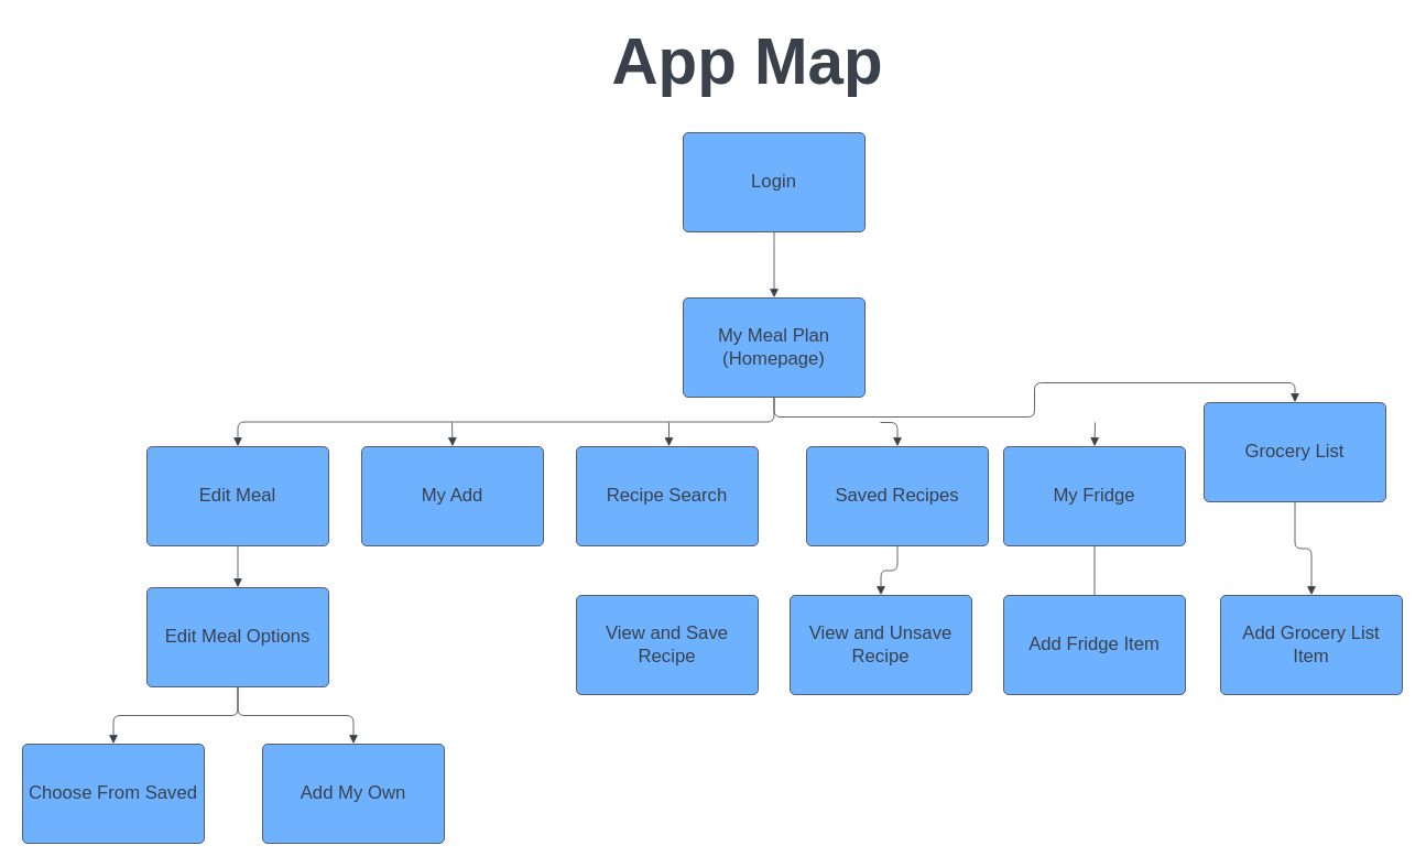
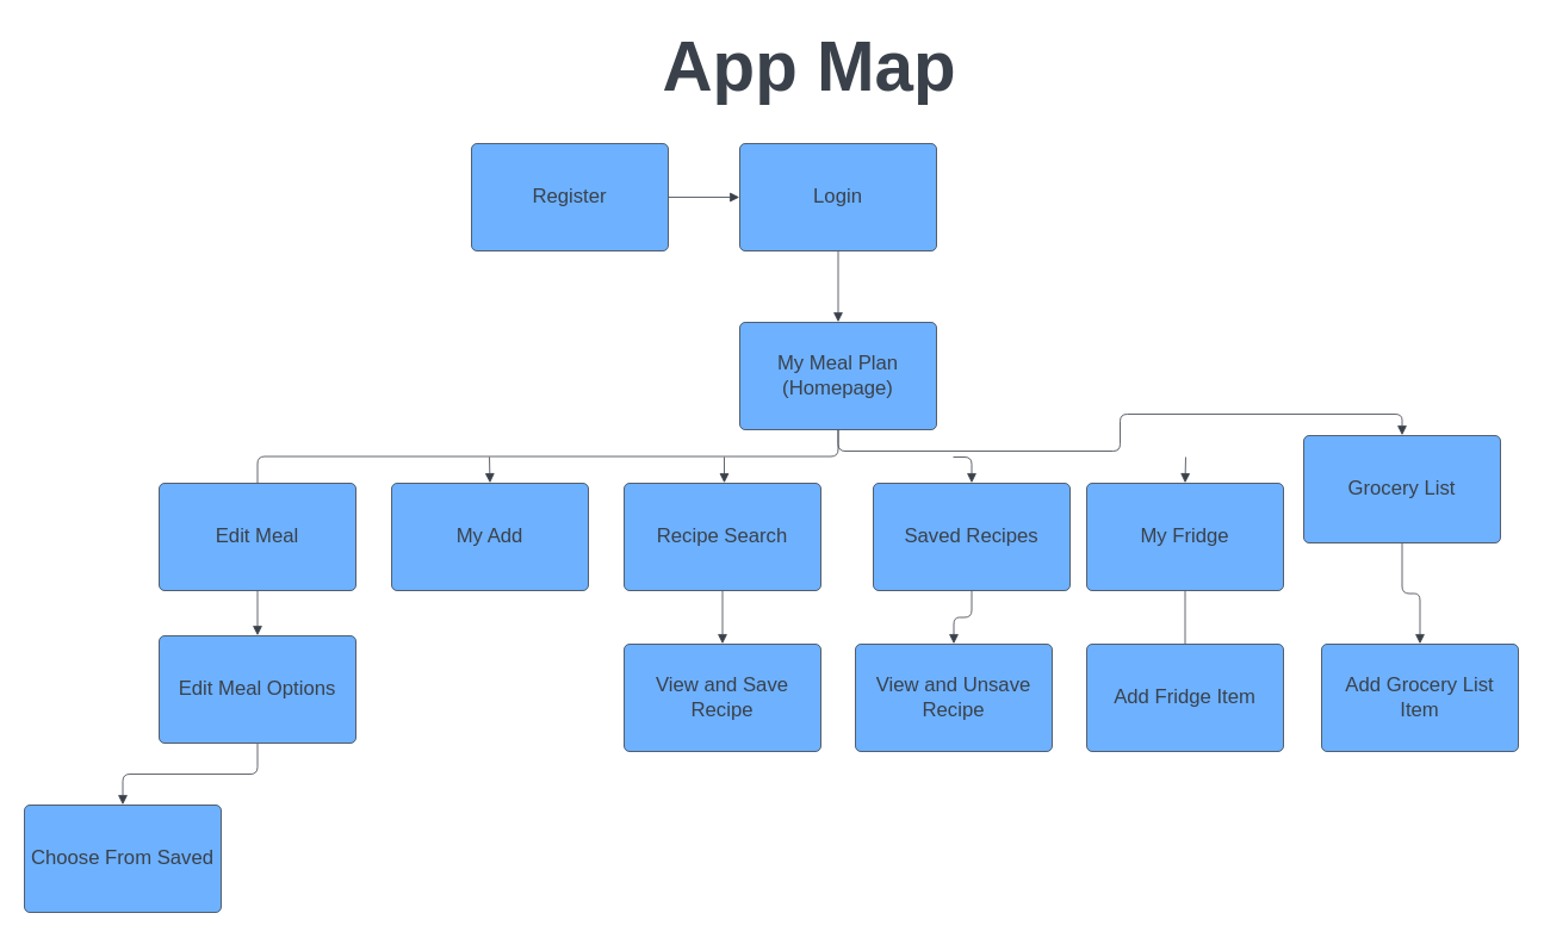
  <mxCell id="0" />
  <mxCell id="1" parent="0" />
  <mxCell id="2" value="App Map" style="html=1;overflow=block;blockSpacing=1;whiteSpace=wrap;fontSize=58.3;fontColor=#3a414a;fontStyle=1;spacing=0;fillColor=#ffffff;strokeWidth=1.5;strokeColor=none;lucidId=AG.yvD~UPX.G;" vertex="1" parent="1"><mxGeometry x="550" y="20" width="257" height="45" as="geometry" /></mxCell>
+ <mxCell id="3" value="Register" style="html=1;overflow=block;blockSpacing=1;whiteSpace=wrap;fontSize=16.7;fontColor=#3a414a;spacing=3.8;strokeColor=#3a414a;strokeOpacity=100;fillOpacity=100;rounded=1;absoluteArcSize=1;arcSize=9;fillColor=#6db1ff;strokeWidth=0.8;lucidId=vz.y1DvTpkcS;" vertex="1" parent="1"><mxGeometry x="395" y="120" width="165" height="90" as="geometry" /></mxCell>
  <mxCell id="4" value="My Meal Plan (Homepage)" style="html=1;overflow=block;blockSpacing=1;whiteSpace=wrap;fontSize=16.7;fontColor=#3a414a;spacing=3.8;strokeColor=#3a414a;strokeOpacity=100;fillOpacity=100;rounded=1;absoluteArcSize=1;arcSize=9;fillColor=#6db1ff;strokeWidth=0.8;lucidId=uD.ydg5oISM8;" vertex="1" parent="1"><mxGeometry x="620" y="270" width="165" height="90" as="geometry" /></mxCell>
  <mxCell id="5" value="Edit Meal" style="html=1;overflow=block;blockSpacing=1;whiteSpace=wrap;fontSize=16.7;fontColor=#3a414a;spacing=3.8;strokeColor=#3a414a;strokeOpacity=100;fillOpacity=100;rounded=1;absoluteArcSize=1;arcSize=9;fillColor=#6db1ff;strokeWidth=0.8;lucidId=hF.ybsbpy~SO;" vertex="1" parent="1"><mxGeometry x="133" y="405" width="165" height="90" as="geometry" /></mxCell>
- <mxCell id="6" value="" style="html=1;jettySize=18;whiteSpace=wrap;fontSize=13;strokeColor=#3a414a;strokeOpacity=100;strokeWidth=0.8;rounded=1;arcSize=12;edgeStyle=orthogonalEdgeStyle;startArrow=none;endArrow=block;endFill=1;exitX=0.5;exitY=1.004;exitPerimeter=0;entryX=0.5;entryY=-0.004;entryPerimeter=0;lucidId=oF.yP5Bwtzsj;" edge="1" parent="1" source="4" target="5"><mxGeometry width="100" height="100" relative="1" as="geometry"><Array as="points" /></mxGeometry></mxCell>
+ <mxCell id="6" value="" style="html=1;jettySize=18;whiteSpace=wrap;fontSize=13;strokeColor=#3a414a;strokeOpacity=100;strokeWidth=0.8;rounded=1;arcSize=12;edgeStyle=orthogonalEdgeStyle;startArrow=none;endArrow=none;endFill=1;exitX=0.5;exitY=1.004;exitPerimeter=0;entryX=0.5;entryY=-0.004;entryPerimeter=0;lucidId=oF.yP5Bwtzsj;" edge="1" parent="1" source="4" target="5"><mxGeometry width="100" height="100" relative="1" as="geometry"><Array as="points" /></mxGeometry></mxCell>
  <mxCell id="7" value="Choose From Saved" style="html=1;overflow=block;blockSpacing=1;whiteSpace=wrap;fontSize=16.7;fontColor=#3a414a;spacing=3.8;strokeColor=#3a414a;strokeOpacity=100;fillOpacity=100;rounded=1;absoluteArcSize=1;arcSize=9;fillColor=#6db1ff;strokeWidth=0.8;lucidId=fM.yvMY-tuTI;" vertex="1" parent="1"><mxGeometry x="20" y="675" width="165" height="90" as="geometry" /></mxCell>
- <mxCell id="8" value="Add My Own" style="html=1;overflow=block;blockSpacing=1;whiteSpace=wrap;fontSize=16.7;fontColor=#3a414a;spacing=3.8;strokeColor=#3a414a;strokeOpacity=100;fillOpacity=100;rounded=1;absoluteArcSize=1;arcSize=9;fillColor=#6db1ff;strokeWidth=0.8;lucidId=mM.yX-7evmpL;" vertex="1" parent="1"><mxGeometry x="238" y="675" width="165" height="90" as="geometry" /></mxCell>
  <mxCell id="9" value="" style="html=1;jettySize=18;whiteSpace=wrap;fontSize=13;strokeColor=#3a414a;strokeOpacity=100;strokeWidth=0.8;rounded=1;arcSize=12;edgeStyle=orthogonalEdgeStyle;startArrow=none;endArrow=block;endFill=1;exitX=0.5;exitY=1.004;exitPerimeter=0;entryX=0.5;entryY=-0.004;entryPerimeter=0;lucidId=_P.yurAGfV3H;" edge="1" parent="1" source="26" target="7"><mxGeometry width="100" height="100" relative="1" as="geometry"><Array as="points" /></mxGeometry></mxCell>
- <mxCell id="10" value="" style="html=1;jettySize=18;whiteSpace=wrap;fontSize=13;strokeColor=#3a414a;strokeOpacity=100;strokeWidth=0.8;rounded=1;arcSize=12;edgeStyle=orthogonalEdgeStyle;startArrow=none;endArrow=block;endFill=1;exitX=0.5;exitY=1.004;exitPerimeter=0;entryX=0.5;entryY=-0.004;entryPerimeter=0;lucidId=JQ.yAXoub2bA;" edge="1" parent="1" source="26" target="8"><mxGeometry width="100" height="100" relative="1" as="geometry"><Array as="points" /></mxGeometry></mxCell>
  <mxCell id="11" value="My Add" style="html=1;overflow=block;blockSpacing=1;whiteSpace=wrap;fontSize=16.7;fontColor=#3a414a;spacing=3.8;strokeColor=#3a414a;strokeOpacity=100;fillOpacity=100;rounded=1;absoluteArcSize=1;arcSize=9;fillColor=#6db1ff;strokeWidth=0.8;lucidId=A1.ygFDTbXAS;" vertex="1" parent="1"><mxGeometry x="328" y="405" width="165" height="90" as="geometry" /></mxCell>
  <mxCell id="12" value="" style="html=1;jettySize=18;whiteSpace=wrap;fontSize=13;strokeColor=#3a414a;strokeOpacity=100;strokeWidth=0.8;rounded=1;arcSize=12;edgeStyle=orthogonalEdgeStyle;startArrow=none;endArrow=block;endFill=1;entryX=0.5;entryY=-0.004;entryPerimeter=0;lucidId=l4.yf20e-uGm;" edge="1" parent="1" target="11"><mxGeometry width="100" height="100" relative="1" as="geometry"><Array as="points" /><mxPoint x="410" y="383" as="sourcePoint" /></mxGeometry></mxCell>
  <mxCell id="13" value="" style="html=1;jettySize=18;whiteSpace=wrap;fontSize=13;strokeColor=#3a414a;strokeOpacity=100;strokeWidth=0.8;rounded=1;arcSize=12;edgeStyle=orthogonalEdgeStyle;startArrow=none;endArrow=block;endFill=1;exitX=0.5;exitY=1.004;exitPerimeter=0;entryX=0.5;entryY=-0.004;entryPerimeter=0;lucidId=P4.yDfggjBlA;" edge="1" parent="1" source="4" target="18"><mxGeometry width="100" height="100" relative="1" as="geometry"><Array as="points" /></mxGeometry></mxCell>
  <mxCell id="14" value="Recipe Search" style="html=1;overflow=block;blockSpacing=1;whiteSpace=wrap;fontSize=16.7;fontColor=#3a414a;spacing=3.8;strokeColor=#3a414a;strokeOpacity=100;fillOpacity=100;rounded=1;absoluteArcSize=1;arcSize=9;fillColor=#6db1ff;strokeWidth=0.8;lucidId=T4.yfdyfAw6g;" vertex="1" parent="1"><mxGeometry x="523" y="405" width="165" height="90" as="geometry" /></mxCell>
  <mxCell id="15" value="Saved Recipes" style="html=1;overflow=block;blockSpacing=1;whiteSpace=wrap;fontSize=16.7;fontColor=#3a414a;spacing=3.8;strokeColor=#3a414a;strokeOpacity=100;fillOpacity=100;rounded=1;absoluteArcSize=1;arcSize=9;fillColor=#6db1ff;strokeWidth=0.8;lucidId=14.yqBdIObtq;" vertex="1" parent="1"><mxGeometry x="732" y="405" width="165" height="90" as="geometry" /></mxCell>
  <mxCell id="16" value="" style="html=1;jettySize=18;whiteSpace=wrap;fontSize=13;strokeColor=#3a414a;strokeOpacity=100;strokeWidth=0.8;rounded=1;arcSize=12;edgeStyle=orthogonalEdgeStyle;startArrow=none;endArrow=block;endFill=1;entryX=0.509;entryY=-0.004;entryPerimeter=0;lucidId=5-.yk_m46F-s;" edge="1" parent="1" target="14"><mxGeometry width="100" height="100" relative="1" as="geometry"><Array as="points" /><mxPoint x="607" y="383" as="sourcePoint" /></mxGeometry></mxCell>
  <mxCell id="17" value="My Fridge" style="html=1;overflow=block;blockSpacing=1;whiteSpace=wrap;fontSize=16.7;fontColor=#3a414a;spacing=3.8;strokeColor=#3a414a;strokeOpacity=100;fillOpacity=100;rounded=1;absoluteArcSize=1;arcSize=9;fillColor=#6db1ff;strokeWidth=0.8;lucidId=B_.ydslctm2q;" vertex="1" parent="1"><mxGeometry x="911" y="405" width="165" height="90" as="geometry" /></mxCell>
  <mxCell id="18" value="Grocery List" style="html=1;overflow=block;blockSpacing=1;whiteSpace=wrap;fontSize=16.7;fontColor=#3a414a;spacing=3.8;strokeColor=#3a414a;strokeOpacity=100;fillOpacity=100;rounded=1;absoluteArcSize=1;arcSize=9;fillColor=#6db1ff;strokeWidth=0.8;lucidId=I_.yVRmIwkYL;" vertex="1" parent="1"><mxGeometry x="1093" y="365" width="165" height="90" as="geometry" /></mxCell>
  <mxCell id="19" value="" style="html=1;jettySize=18;whiteSpace=wrap;fontSize=13;strokeColor=#3a414a;strokeOpacity=100;strokeWidth=0.8;rounded=1;arcSize=12;edgeStyle=orthogonalEdgeStyle;startArrow=none;endArrow=block;endFill=1;entryX=0.5;entryY=-0.004;entryPerimeter=0;lucidId=w~.yXdzN4ZxD;" edge="1" parent="1" target="17"><mxGeometry width="100" height="100" relative="1" as="geometry"><Array as="points" /><mxPoint x="994" y="383" as="sourcePoint" /></mxGeometry></mxCell>
  <mxCell id="20" value="Login" style="html=1;overflow=block;blockSpacing=1;whiteSpace=wrap;fontSize=16.7;fontColor=#3a414a;spacing=3.8;strokeColor=#3a414a;strokeOpacity=100;fillOpacity=100;rounded=1;absoluteArcSize=1;arcSize=9;fillColor=#6db1ff;strokeWidth=0.8;lucidId=Gd~yALrK~1pC;" vertex="1" parent="1"><mxGeometry x="620" y="120" width="165" height="90" as="geometry" /></mxCell>
  <mxCell id="21" value="" style="html=1;jettySize=18;whiteSpace=wrap;fontSize=13;strokeColor=#3a414a;strokeOpacity=100;strokeWidth=0.8;rounded=1;arcSize=12;edgeStyle=orthogonalEdgeStyle;startArrow=none;endArrow=block;endFill=1;exitX=0.5;exitY=1.004;exitPerimeter=0;entryX=0.5;entryY=-0.004;entryPerimeter=0;lucidId=Pd~ySuTU_qXO;" edge="1" parent="1" source="20" target="4"><mxGeometry width="100" height="100" relative="1" as="geometry"><Array as="points" /></mxGeometry></mxCell>
  <mxCell id="22" value="" style="html=1;jettySize=18;whiteSpace=wrap;fontSize=13;strokeColor=#3a414a;strokeOpacity=100;strokeWidth=0.8;rounded=1;arcSize=12;edgeStyle=orthogonalEdgeStyle;startArrow=none;endArrow=block;endFill=1;entryX=0.5;entryY=-0.004;entryPerimeter=0;lucidId=Kh~ysw~TjTws;" edge="1" parent="1" target="15"><mxGeometry width="100" height="100" relative="1" as="geometry"><Array as="points" /><mxPoint x="799" y="383" as="sourcePoint" /></mxGeometry></mxCell>
+ <mxCell id="23" value="" style="html=1;jettySize=18;whiteSpace=wrap;fontSize=13;strokeColor=#3a414a;strokeOpacity=100;strokeWidth=0.8;rounded=1;arcSize=12;edgeStyle=orthogonalEdgeStyle;startArrow=none;endArrow=block;endFill=1;exitX=1.002;exitY=0.5;exitPerimeter=0;entryX=-0.002;entryY=0.5;entryPerimeter=0;lucidId=ei~y4QSGVabK;" edge="1" parent="1" source="3" target="20"><mxGeometry width="100" height="100" relative="1" as="geometry"><Array as="points" /></mxGeometry></mxCell>
  <mxCell id="24" value="Add Fridge Item" style="html=1;overflow=block;blockSpacing=1;whiteSpace=wrap;fontSize=16.7;fontColor=#3a414a;spacing=3.8;strokeColor=#3a414a;strokeOpacity=100;fillOpacity=100;rounded=1;absoluteArcSize=1;arcSize=9;fillColor=#6db1ff;strokeWidth=0.8;lucidId=HIrzeR6eiisF;" vertex="1" parent="1"><mxGeometry x="911" y="540" width="165" height="90" as="geometry" /></mxCell>
  <mxCell id="25" value="" style="html=1;jettySize=18;whiteSpace=wrap;fontSize=13;strokeColor=#3a414a;strokeOpacity=100;strokeWidth=0.8;rounded=1;arcSize=12;edgeStyle=orthogonalEdgeStyle;startArrow=none;endArrow=none;endFill=1;exitX=0.5;exitY=1.004;exitPerimeter=0;entryX=0.5;entryY=-0.004;entryPerimeter=0;lucidId=9Irz70r5VkR.;" edge="1" parent="1" source="17" target="24"><mxGeometry width="100" height="100" relative="1" as="geometry"><Array as="points" /></mxGeometry></mxCell>
  <mxCell id="26" value="Edit Meal Options" style="html=1;overflow=block;blockSpacing=1;whiteSpace=wrap;fontSize=16.7;fontColor=#3a414a;spacing=3.8;strokeColor=#3a414a;strokeOpacity=100;fillOpacity=100;rounded=1;absoluteArcSize=1;arcSize=9;fillColor=#6db1ff;strokeWidth=0.8;lucidId=4JrzoKT1WMLa;" vertex="1" parent="1"><mxGeometry x="133" y="533" width="165" height="90" as="geometry" /></mxCell>
  <mxCell id="27" value="" style="html=1;jettySize=18;whiteSpace=wrap;fontSize=13;strokeColor=#3a414a;strokeOpacity=100;strokeWidth=0.8;rounded=1;arcSize=12;edgeStyle=orthogonalEdgeStyle;startArrow=none;endArrow=block;endFill=1;exitX=0.5;exitY=1.004;exitPerimeter=0;entryX=0.5;entryY=-0.004;entryPerimeter=0;lucidId=mKrzumz-sfDX;" edge="1" parent="1" source="5" target="26"><mxGeometry width="100" height="100" relative="1" as="geometry"><Array as="points" /></mxGeometry></mxCell>
  <mxCell id="28" value="View and Save Recipe" style="html=1;overflow=block;blockSpacing=1;whiteSpace=wrap;fontSize=16.7;fontColor=#3a414a;spacing=3.8;strokeColor=#3a414a;strokeOpacity=100;fillOpacity=100;rounded=1;absoluteArcSize=1;arcSize=9;fillColor=#6db1ff;strokeWidth=0.8;lucidId=~KrzsJInws2r;" vertex="1" parent="1"><mxGeometry x="523" y="540" width="165" height="90" as="geometry" /></mxCell>
+ <mxCell id="29" value="" style="html=1;jettySize=18;whiteSpace=wrap;fontSize=13;strokeColor=#3a414a;strokeOpacity=100;strokeWidth=0.8;rounded=1;arcSize=12;edgeStyle=orthogonalEdgeStyle;startArrow=none;endArrow=block;endFill=1;exitX=0.5;exitY=1.004;exitPerimeter=0;entryX=0.5;entryY=-0.004;entryPerimeter=0;lucidId=gLrz30_UyYU8;" edge="1" parent="1" source="14" target="28"><mxGeometry width="100" height="100" relative="1" as="geometry"><Array as="points" /></mxGeometry></mxCell>
  <mxCell id="30" value="View and Unsave Recipe" style="html=1;overflow=block;blockSpacing=1;whiteSpace=wrap;fontSize=16.7;fontColor=#3a414a;spacing=3.8;strokeColor=#3a414a;strokeOpacity=100;fillOpacity=100;rounded=1;absoluteArcSize=1;arcSize=9;fillColor=#6db1ff;strokeWidth=0.8;lucidId=wLrzV5Tram~T;" vertex="1" parent="1"><mxGeometry x="717" y="540" width="165" height="90" as="geometry" /></mxCell>
  <mxCell id="31" value="" style="html=1;jettySize=18;whiteSpace=wrap;fontSize=13;strokeColor=#3a414a;strokeOpacity=100;strokeWidth=0.8;rounded=1;arcSize=12;edgeStyle=orthogonalEdgeStyle;startArrow=none;endArrow=block;endFill=1;exitX=0.5;exitY=1.004;exitPerimeter=0;entryX=0.5;entryY=-0.004;entryPerimeter=0;lucidId=CLrzbzUr~3Jr;" edge="1" parent="1" source="15" target="30"><mxGeometry width="100" height="100" relative="1" as="geometry"><Array as="points" /></mxGeometry></mxCell>
  <mxCell id="32" value="Add Grocery List Item" style="html=1;overflow=block;blockSpacing=1;whiteSpace=wrap;fontSize=16.7;fontColor=#3a414a;spacing=3.8;strokeColor=#3a414a;strokeOpacity=100;fillOpacity=100;rounded=1;absoluteArcSize=1;arcSize=9;fillColor=#6db1ff;strokeWidth=0.8;lucidId=cMrzz_TZ6c3S;" vertex="1" parent="1"><mxGeometry x="1108" y="540" width="165" height="90" as="geometry" /></mxCell>
  <mxCell id="33" value="" style="html=1;jettySize=18;whiteSpace=wrap;fontSize=13;strokeColor=#3a414a;strokeOpacity=100;strokeWidth=0.8;rounded=1;arcSize=12;edgeStyle=orthogonalEdgeStyle;startArrow=none;endArrow=block;endFill=1;exitX=0.5;exitY=1.004;exitPerimeter=0;entryX=0.5;entryY=-0.004;entryPerimeter=0;lucidId=qMrzsFvR9svU;" edge="1" parent="1" source="18" target="32"><mxGeometry width="100" height="100" relative="1" as="geometry"><Array as="points" /></mxGeometry></mxCell>
